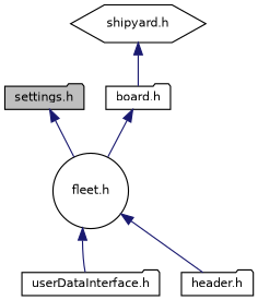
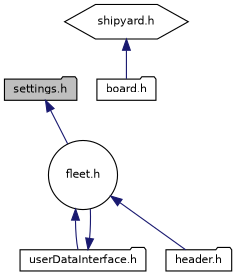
  digraph {
    node [color=black fillcolor=white fontname=Helvetica fontsize=10 shape=folder style=filled]
    edge [color=midnightblue dir=back fontname=Helvetica fontsize=10 labelfontname=Helvetica labelfontsize=10 style=solid]
    n1 [fillcolor=grey75 fontcolor=black height=0.2 label="settings.h" width=0.4]
    n2 [height=0.2 label="fleet.h" shape=circle width=0.4]
    n3 [height=0.2 label="shipyard.h" shape=hexagon width=0.4]
    n4 [height=0.2 label="board.h" width=0.4]
    n5 [height=0.2 label="userDataInterface.h" width=0.4]
    n6 [height=0.2 label="header.h" width=0.4]
    n1 -> n2
    n2 -> n5
    n2 -> n6
    n3 -> n4
-   n4 -> n2
+   n5 -> n2
  }
